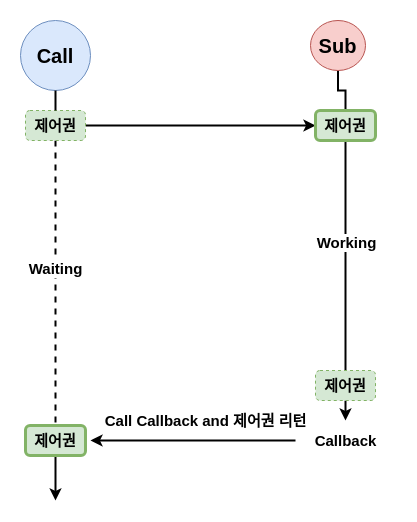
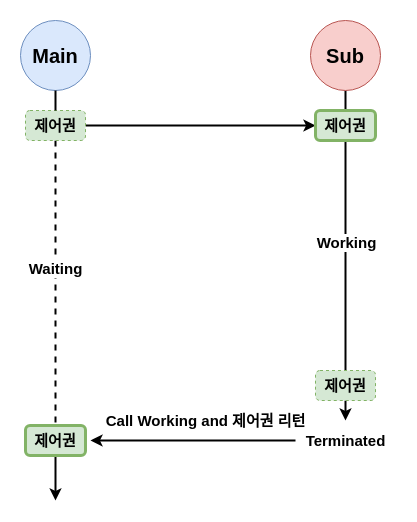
  <mxCell id="0" />
  <mxCell id="1" parent="0" />
  <mxCell id="2" style="edgeStyle=orthogonalEdgeStyle;rounded=0;orthogonalLoop=1;jettySize=auto;html=1;strokeWidth=2;startArrow=none;entryX=0;entryY=0.5;entryDx=0;entryDy=0;" parent="1" source="11" target="8" edge="1"><mxGeometry relative="1" as="geometry"><mxPoint x="345" y="130" as="targetPoint" /><Array as="points" /></mxGeometry></mxCell>
- <mxCell id="3" value="&lt;span style=&quot;font-size: 20px&quot;&gt;&lt;b&gt;Call&lt;/b&gt;&lt;/span&gt;" style="ellipse;whiteSpace=wrap;html=1;aspect=fixed;fillColor=#dae8fc;strokeColor=#6c8ebf;" parent="1" vertex="1"><mxGeometry x="20" y="20" width="70" height="70" as="geometry" /></mxCell>
+ <mxCell id="3" value="&lt;span style=&quot;font-size: 20px&quot;&gt;&lt;b&gt;Main&lt;/b&gt;&lt;/span&gt;" style="ellipse;whiteSpace=wrap;html=1;aspect=fixed;fillColor=#dae8fc;strokeColor=#6c8ebf;" parent="1" vertex="1"><mxGeometry x="20" y="20" width="70" height="70" as="geometry" /></mxCell>
  <mxCell id="4" style="edgeStyle=orthogonalEdgeStyle;rounded=0;orthogonalLoop=1;jettySize=auto;html=1;strokeColor=default;strokeWidth=2;endArrow=none;endFill=0;" parent="1" source="5" target="8" edge="1"><mxGeometry relative="1" as="geometry" /></mxCell>
- <mxCell id="5" value="&lt;b&gt;&lt;font style=&quot;font-size: 20px&quot;&gt;Sub&lt;/font&gt;&lt;/b&gt;" style="ellipse;whiteSpace=wrap;html=1;aspect=fixed;fillColor=#f8cecc;strokeColor=#b85450;" parent="1" vertex="1"><mxGeometry x="310" y="20" width="55" height="50" as="geometry" /></mxCell>
+ <mxCell id="5" value="&lt;b&gt;&lt;font style=&quot;font-size: 20px&quot;&gt;Sub&lt;/font&gt;&lt;/b&gt;" style="ellipse;whiteSpace=wrap;html=1;aspect=fixed;fillColor=#f8cecc;strokeColor=#b85450;" parent="1" vertex="1"><mxGeometry x="310" y="20" width="70" height="70" as="geometry" /></mxCell>
  <mxCell id="6" style="edgeStyle=orthogonalEdgeStyle;rounded=0;orthogonalLoop=1;jettySize=auto;html=1;exitX=0.5;exitY=1;exitDx=0;exitDy=0;entryX=0.5;entryY=0;entryDx=0;entryDy=0;endArrow=none;endFill=0;strokeColor=default;strokeWidth=2;" parent="1" source="8" target="14" edge="1"><mxGeometry relative="1" as="geometry" /></mxCell>
  <mxCell id="7" value="&lt;b&gt;&lt;font style=&quot;font-size: 15px&quot;&gt;Working&lt;/font&gt;&lt;/b&gt;" style="edgeLabel;html=1;align=center;verticalAlign=middle;resizable=0;points=[];" vertex="1" connectable="0" parent="6"><mxGeometry x="-0.122" relative="1" as="geometry"><mxPoint as="offset" /></mxGeometry></mxCell>
  <mxCell id="8" value="&lt;b&gt;&lt;font style=&quot;font-size: 15px&quot;&gt;제어권&lt;/font&gt;&lt;/b&gt;" style="rounded=1;whiteSpace=wrap;html=1;fillColor=#d5e8d4;strokeColor=#82b366;strokeWidth=3;" parent="1" vertex="1"><mxGeometry x="315" y="110" width="60" height="30" as="geometry" /></mxCell>
  <mxCell id="9" style="edgeStyle=orthogonalEdgeStyle;rounded=0;orthogonalLoop=1;jettySize=auto;html=1;exitX=0.5;exitY=1;exitDx=0;exitDy=0;entryX=0.5;entryY=0;entryDx=0;entryDy=0;endArrow=none;endFill=0;strokeColor=default;strokeWidth=2;dashed=1;" parent="1" source="11" target="16" edge="1"><mxGeometry relative="1" as="geometry" /></mxCell>
  <mxCell id="10" value="&lt;b&gt;&lt;font style=&quot;font-size: 15px&quot;&gt;Waiting&lt;/font&gt;&lt;/b&gt;" style="edgeLabel;html=1;align=center;verticalAlign=middle;resizable=0;points=[];" vertex="1" connectable="0" parent="9"><mxGeometry x="-0.109" y="-1" relative="1" as="geometry"><mxPoint as="offset" /></mxGeometry></mxCell>
  <mxCell id="11" value="&lt;b&gt;&lt;font style=&quot;font-size: 15px&quot;&gt;제어권&lt;/font&gt;&lt;/b&gt;" style="rounded=1;whiteSpace=wrap;html=1;fillColor=#d5e8d4;strokeColor=#82b366;dashed=1;" parent="1" vertex="1"><mxGeometry x="25" y="110" width="60" height="30" as="geometry" /></mxCell>
  <mxCell id="12" value="" style="edgeStyle=orthogonalEdgeStyle;rounded=0;orthogonalLoop=1;jettySize=auto;html=1;strokeColor=default;strokeWidth=2;endArrow=none;" parent="1" source="3" target="11" edge="1"><mxGeometry relative="1" as="geometry"><mxPoint x="55" y="540" as="targetPoint" /><mxPoint x="55" y="90" as="sourcePoint" /></mxGeometry></mxCell>
  <mxCell id="13" style="edgeStyle=orthogonalEdgeStyle;rounded=0;orthogonalLoop=1;jettySize=auto;html=1;endArrow=classic;endFill=1;strokeColor=default;strokeWidth=2;" parent="1" source="14" edge="1"><mxGeometry relative="1" as="geometry"><mxPoint x="345" y="420" as="targetPoint" /></mxGeometry></mxCell>
  <mxCell id="14" value="&lt;b&gt;&lt;font style=&quot;font-size: 15px&quot;&gt;제어권&lt;/font&gt;&lt;/b&gt;" style="rounded=1;whiteSpace=wrap;html=1;fillColor=#d5e8d4;strokeColor=#82b366;dashed=1;" parent="1" vertex="1"><mxGeometry x="315" y="370" width="60" height="30" as="geometry" /></mxCell>
  <mxCell id="15" style="edgeStyle=orthogonalEdgeStyle;rounded=0;orthogonalLoop=1;jettySize=auto;html=1;endArrow=classic;endFill=1;strokeColor=default;strokeWidth=2;" parent="1" source="16" edge="1"><mxGeometry relative="1" as="geometry"><mxPoint x="55" y="500" as="targetPoint" /></mxGeometry></mxCell>
  <mxCell id="16" value="&lt;b&gt;&lt;font style=&quot;font-size: 15px&quot;&gt;제어권&lt;/font&gt;&lt;/b&gt;" style="rounded=1;whiteSpace=wrap;html=1;fillColor=#d5e8d4;strokeColor=#82b366;strokeWidth=3;" parent="1" vertex="1"><mxGeometry x="25" y="425" width="60" height="30" as="geometry" /></mxCell>
  <mxCell id="17" style="edgeStyle=orthogonalEdgeStyle;rounded=0;orthogonalLoop=1;jettySize=auto;html=1;strokeWidth=2;" parent="1" source="18" edge="1"><mxGeometry relative="1" as="geometry"><mxPoint x="90" y="440" as="targetPoint" /></mxGeometry></mxCell>
- <mxCell id="18" value="&lt;b&gt;&lt;font style=&quot;font-size: 15px&quot;&gt;Callback&lt;/font&gt;&lt;/b&gt;" style="text;html=1;align=center;verticalAlign=middle;resizable=0;points=[];autosize=1;strokeColor=none;fillColor=none;" parent="1" vertex="1"><mxGeometry x="295" y="430" width="100" height="20" as="geometry" /></mxCell>
- <mxCell id="19" value="&lt;b&gt;&lt;font style=&quot;font-size: 15px&quot;&gt;Call Callback and 제어권 리턴&lt;/font&gt;&lt;/b&gt;" style="text;html=1;align=center;verticalAlign=middle;resizable=0;points=[];autosize=1;strokeColor=none;fillColor=none;" parent="1" vertex="1"><mxGeometry x="95" y="410" width="220" height="20" as="geometry" /></mxCell>
+ <mxCell id="18" value="&lt;b&gt;&lt;font style=&quot;font-size: 15px&quot;&gt;Terminated&lt;/font&gt;&lt;/b&gt;" style="text;html=1;align=center;verticalAlign=middle;resizable=0;points=[];autosize=1;strokeColor=none;fillColor=none;" parent="1" vertex="1"><mxGeometry x="295" y="430" width="100" height="20" as="geometry" /></mxCell>
+ <mxCell id="19" value="&lt;b&gt;&lt;font style=&quot;font-size: 15px&quot;&gt;Call Working and 제어권 리턴&lt;/font&gt;&lt;/b&gt;" style="text;html=1;align=center;verticalAlign=middle;resizable=0;points=[];autosize=1;strokeColor=none;fillColor=none;" parent="1" vertex="1"><mxGeometry x="95" y="410" width="220" height="20" as="geometry" /></mxCell>
